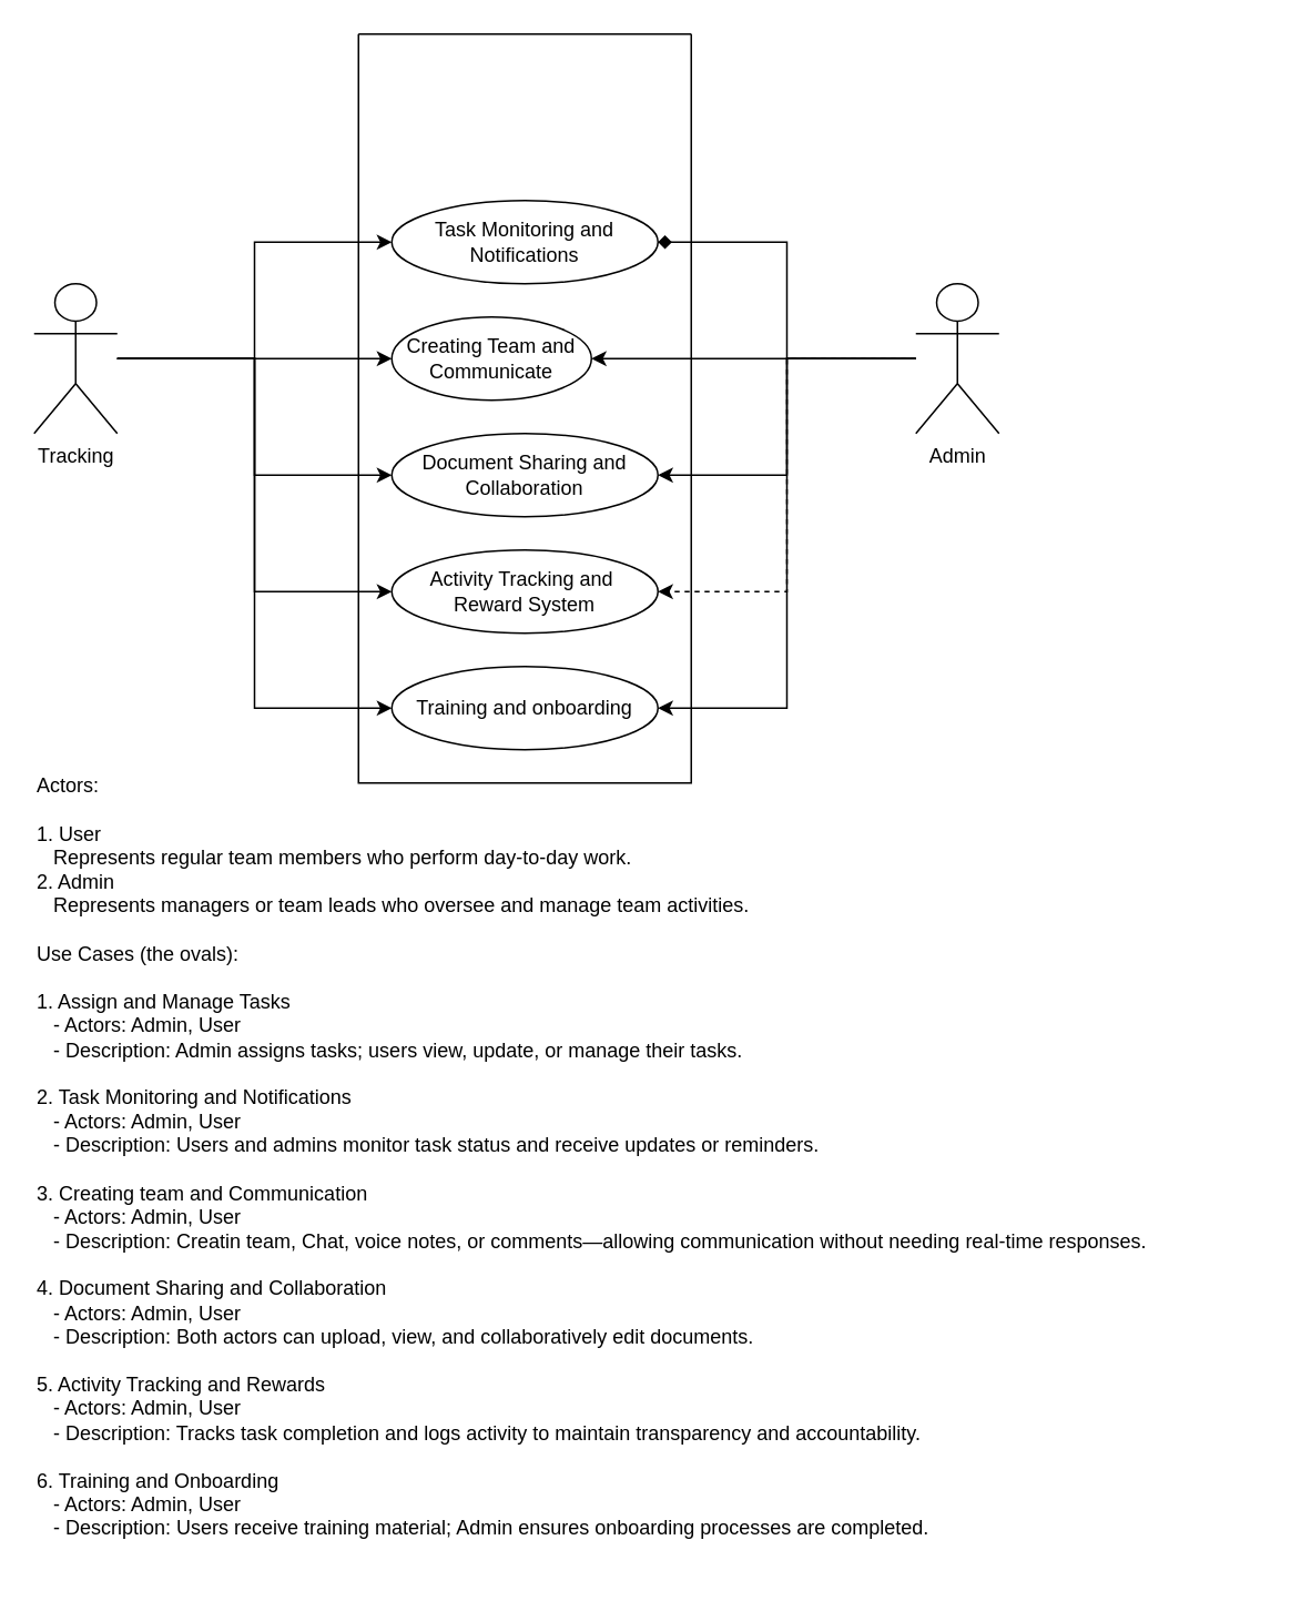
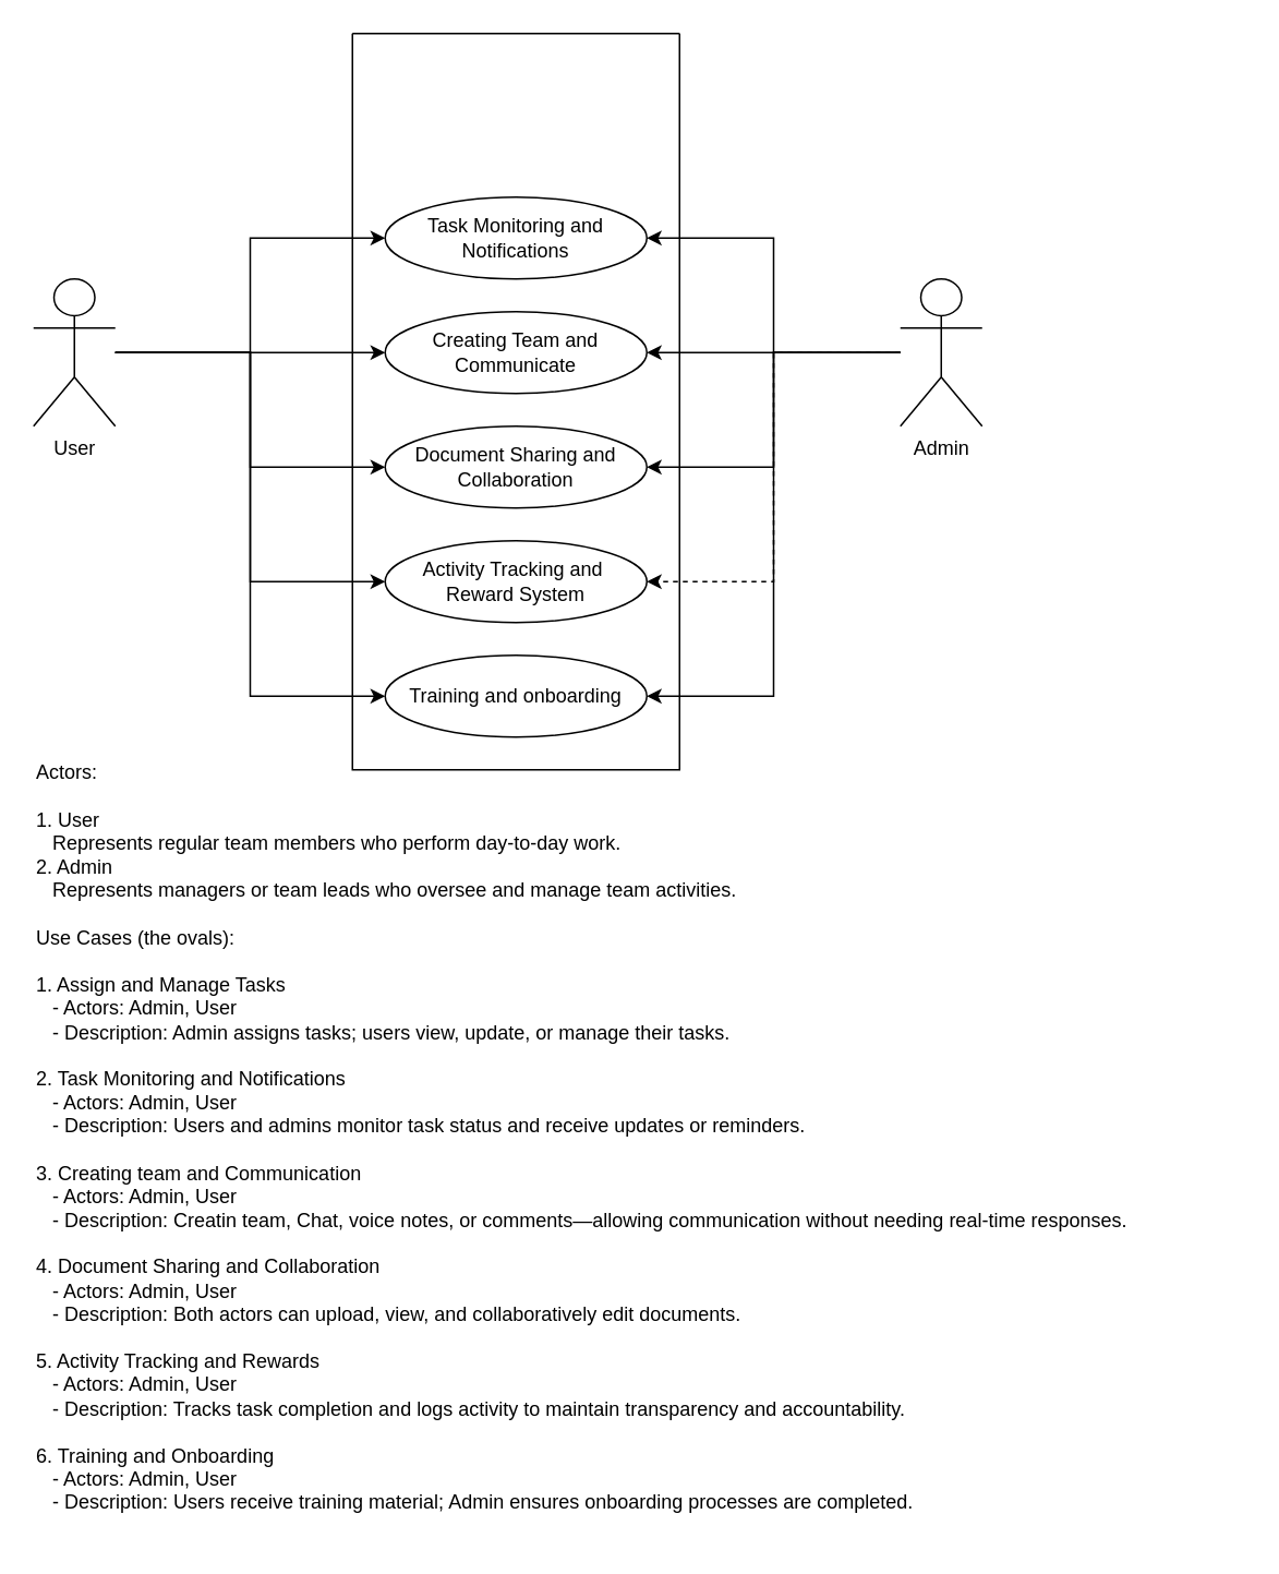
  <mxCell id="0" />
  <mxCell id="1" parent="0" />
  <mxCell id="2" value="" style="swimlane;startSize=0;" vertex="1" parent="1"><mxGeometry x="215" y="20" width="200" height="450" as="geometry" /></mxCell>
  <mxCell id="3" value="Task Monitoring and Notifications" style="ellipse;whiteSpace=wrap;html=1;" vertex="1" parent="2"><mxGeometry x="20" y="100" width="160" height="50" as="geometry" /></mxCell>
- <mxCell id="4" value="Creating Team and Communicate" style="ellipse;whiteSpace=wrap;html=1;" vertex="1" parent="2"><mxGeometry x="20" y="170" width="120" height="50" as="geometry" /></mxCell>
+ <mxCell id="4" value="Creating Team and Communicate" style="ellipse;whiteSpace=wrap;html=1;" vertex="1" parent="2"><mxGeometry x="20" y="170" width="160" height="50" as="geometry" /></mxCell>
  <mxCell id="5" value="Document Sharing and Collaboration" style="ellipse;whiteSpace=wrap;html=1;" vertex="1" parent="2"><mxGeometry x="20" y="240" width="160" height="50" as="geometry" /></mxCell>
  <mxCell id="6" value="Activity Tracking and&amp;nbsp;&lt;div&gt;Reward System&lt;/div&gt;" style="ellipse;whiteSpace=wrap;html=1;" vertex="1" parent="2"><mxGeometry x="20" y="310" width="160" height="50" as="geometry" /></mxCell>
  <mxCell id="7" value="Training and onboarding" style="ellipse;whiteSpace=wrap;html=1;" vertex="1" parent="2"><mxGeometry x="20" y="380" width="160" height="50" as="geometry" /></mxCell>
  <mxCell id="8" style="edgeStyle=orthogonalEdgeStyle;rounded=0;orthogonalLoop=1;jettySize=auto;html=1;" edge="1" parent="1" source="13" target="3"><mxGeometry relative="1" as="geometry" /></mxCell>
  <mxCell id="9" style="edgeStyle=orthogonalEdgeStyle;rounded=0;orthogonalLoop=1;jettySize=auto;html=1;entryX=0;entryY=0.5;entryDx=0;entryDy=0;" edge="1" parent="1" source="13" target="4"><mxGeometry relative="1" as="geometry" /></mxCell>
  <mxCell id="10" style="edgeStyle=orthogonalEdgeStyle;rounded=0;orthogonalLoop=1;jettySize=auto;html=1;" edge="1" parent="1" source="13" target="5"><mxGeometry relative="1" as="geometry" /></mxCell>
  <mxCell id="11" style="edgeStyle=orthogonalEdgeStyle;rounded=0;orthogonalLoop=1;jettySize=auto;html=1;entryX=0;entryY=0.5;entryDx=0;entryDy=0;" edge="1" parent="1" source="13" target="6"><mxGeometry relative="1" as="geometry" /></mxCell>
  <mxCell id="12" style="edgeStyle=orthogonalEdgeStyle;rounded=0;orthogonalLoop=1;jettySize=auto;html=1;entryX=0;entryY=0.5;entryDx=0;entryDy=0;" edge="1" parent="1" source="13" target="7"><mxGeometry relative="1" as="geometry" /></mxCell>
- <mxCell id="13" value="Tracking" style="shape=umlActor;verticalLabelPosition=bottom;verticalAlign=top;html=1;outlineConnect=0;" vertex="1" parent="1"><mxGeometry x="20" y="170" width="50" height="90" as="geometry" /></mxCell>
- <mxCell id="14" style="edgeStyle=orthogonalEdgeStyle;rounded=0;orthogonalLoop=1;jettySize=auto;html=1;endArrow=diamond;" edge="1" parent="1" source="19" target="3"><mxGeometry relative="1" as="geometry" /></mxCell>
+ <mxCell id="13" value="User" style="shape=umlActor;verticalLabelPosition=bottom;verticalAlign=top;html=1;outlineConnect=0;" vertex="1" parent="1"><mxGeometry x="20" y="170" width="50" height="90" as="geometry" /></mxCell>
+ <mxCell id="14" style="edgeStyle=orthogonalEdgeStyle;rounded=0;orthogonalLoop=1;jettySize=auto;html=1;" edge="1" parent="1" source="19" target="3"><mxGeometry relative="1" as="geometry" /></mxCell>
  <mxCell id="15" style="edgeStyle=orthogonalEdgeStyle;rounded=0;orthogonalLoop=1;jettySize=auto;html=1;entryX=1;entryY=0.5;entryDx=0;entryDy=0;" edge="1" parent="1" source="19" target="4"><mxGeometry relative="1" as="geometry" /></mxCell>
  <mxCell id="16" style="edgeStyle=orthogonalEdgeStyle;rounded=0;orthogonalLoop=1;jettySize=auto;html=1;entryX=1;entryY=0.5;entryDx=0;entryDy=0;" edge="1" parent="1" source="19" target="5"><mxGeometry relative="1" as="geometry" /></mxCell>
  <mxCell id="17" style="edgeStyle=orthogonalEdgeStyle;rounded=0;orthogonalLoop=1;jettySize=auto;html=1;entryX=1;entryY=0.5;entryDx=0;entryDy=0;dashed=1;" edge="1" parent="1" source="19" target="6"><mxGeometry relative="1" as="geometry" /></mxCell>
  <mxCell id="18" style="edgeStyle=orthogonalEdgeStyle;rounded=0;orthogonalLoop=1;jettySize=auto;html=1;entryX=1;entryY=0.5;entryDx=0;entryDy=0;" edge="1" parent="1" source="19" target="7"><mxGeometry relative="1" as="geometry" /></mxCell>
  <mxCell id="19" value="Admin" style="shape=umlActor;verticalLabelPosition=bottom;verticalAlign=top;html=1;outlineConnect=0;" vertex="1" parent="1"><mxGeometry x="550" y="170" width="50" height="90" as="geometry" /></mxCell>
  <mxCell id="20" value="Actors:&lt;br&gt;&lt;br&gt;1. User&amp;nbsp;&amp;nbsp;&lt;br&gt;&amp;nbsp; &amp;nbsp;Represents regular team members who perform day-to-day work.&lt;br&gt;2. Admin&lt;br&gt;&amp;nbsp; &amp;nbsp;Represents managers or team leads who oversee and manage team activities.&lt;br&gt;&lt;br&gt;Use Cases (the ovals):&lt;br&gt;&lt;br&gt;1. Assign and Manage Tasks&lt;br&gt;&amp;nbsp; &amp;nbsp;- Actors: Admin, User&amp;nbsp;&amp;nbsp;&lt;br&gt;&amp;nbsp; &amp;nbsp;- Description: Admin assigns tasks; users view, update, or manage their tasks.&lt;br&gt;&lt;br&gt;2. Task Monitoring and Notifications&amp;nbsp;&amp;nbsp;&lt;br&gt;&amp;nbsp; &amp;nbsp;- Actors: Admin, User&amp;nbsp;&amp;nbsp;&lt;br&gt;&amp;nbsp; &amp;nbsp;- Description: Users and admins monitor task status and receive updates or reminders.&lt;br&gt;&lt;br&gt;3. Creating team and Communication&amp;nbsp;&amp;nbsp;&lt;br&gt;&amp;nbsp; &amp;nbsp;- Actors: Admin, User&amp;nbsp;&amp;nbsp;&lt;br&gt;&amp;nbsp; &amp;nbsp;- Description: Creatin team, Chat, voice notes, or comments—allowing communication without needing real-time responses.&lt;br&gt;&lt;br&gt;4. Document Sharing and Collaboration&amp;nbsp;&amp;nbsp;&lt;br&gt;&amp;nbsp; &amp;nbsp;- Actors: Admin, User&amp;nbsp;&amp;nbsp;&lt;br&gt;&amp;nbsp; &amp;nbsp;- Description: Both actors can upload, view, and collaboratively edit documents.&lt;br&gt;&lt;br&gt;5. Activity Tracking and Rewards&lt;br&gt;&amp;nbsp; &amp;nbsp;- Actors: Admin, User&amp;nbsp;&amp;nbsp;&lt;br&gt;&amp;nbsp; &amp;nbsp;- Description: Tracks task completion and logs activity to maintain transparency and accountability.&lt;br&gt;&lt;br&gt;6. Training and Onboarding&amp;nbsp;&amp;nbsp;&lt;br&gt;&amp;nbsp; &amp;nbsp;- Actors: Admin, User&amp;nbsp;&amp;nbsp;&lt;br&gt;&amp;nbsp; &amp;nbsp;- Description: Users receive training material; Admin ensures onboarding processes are completed." style="text;html=1;align=left;verticalAlign=middle;whiteSpace=wrap;rounded=0;" vertex="1" parent="1"><mxGeometry x="20" y="450" width="740" height="490" as="geometry" /></mxCell>
